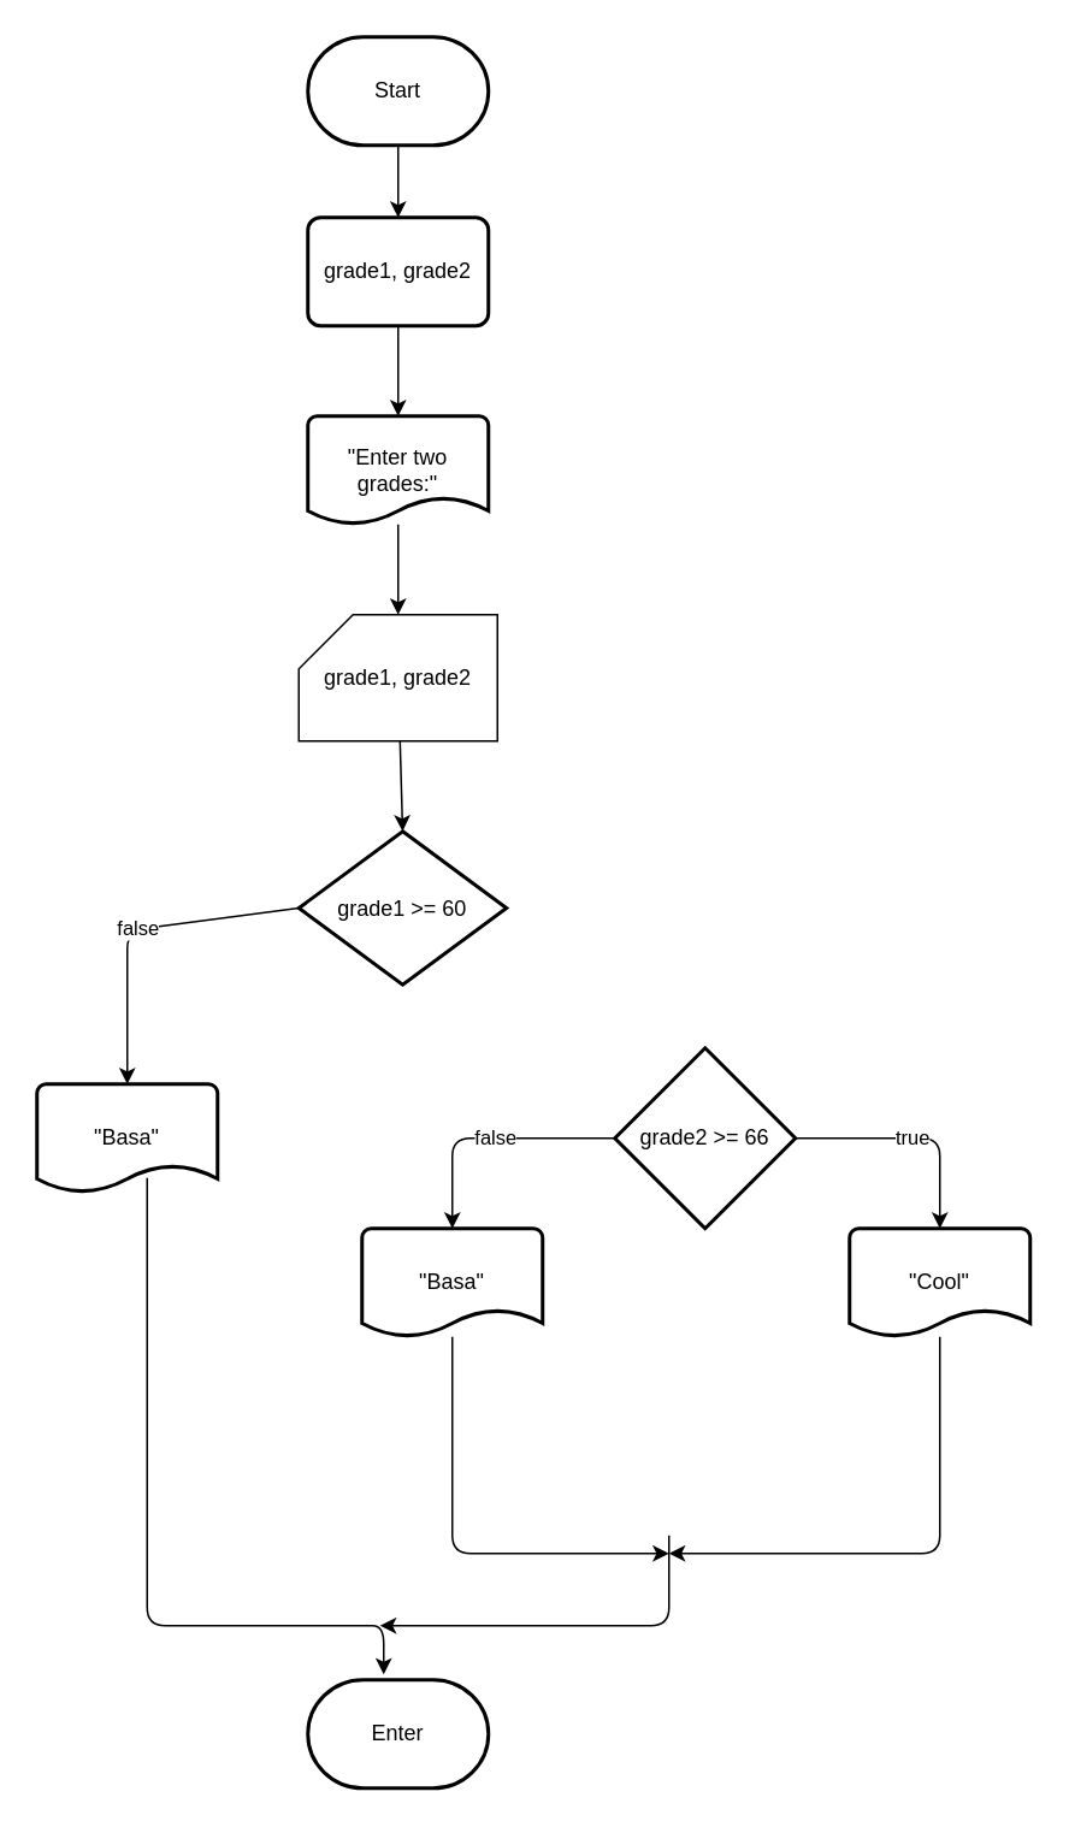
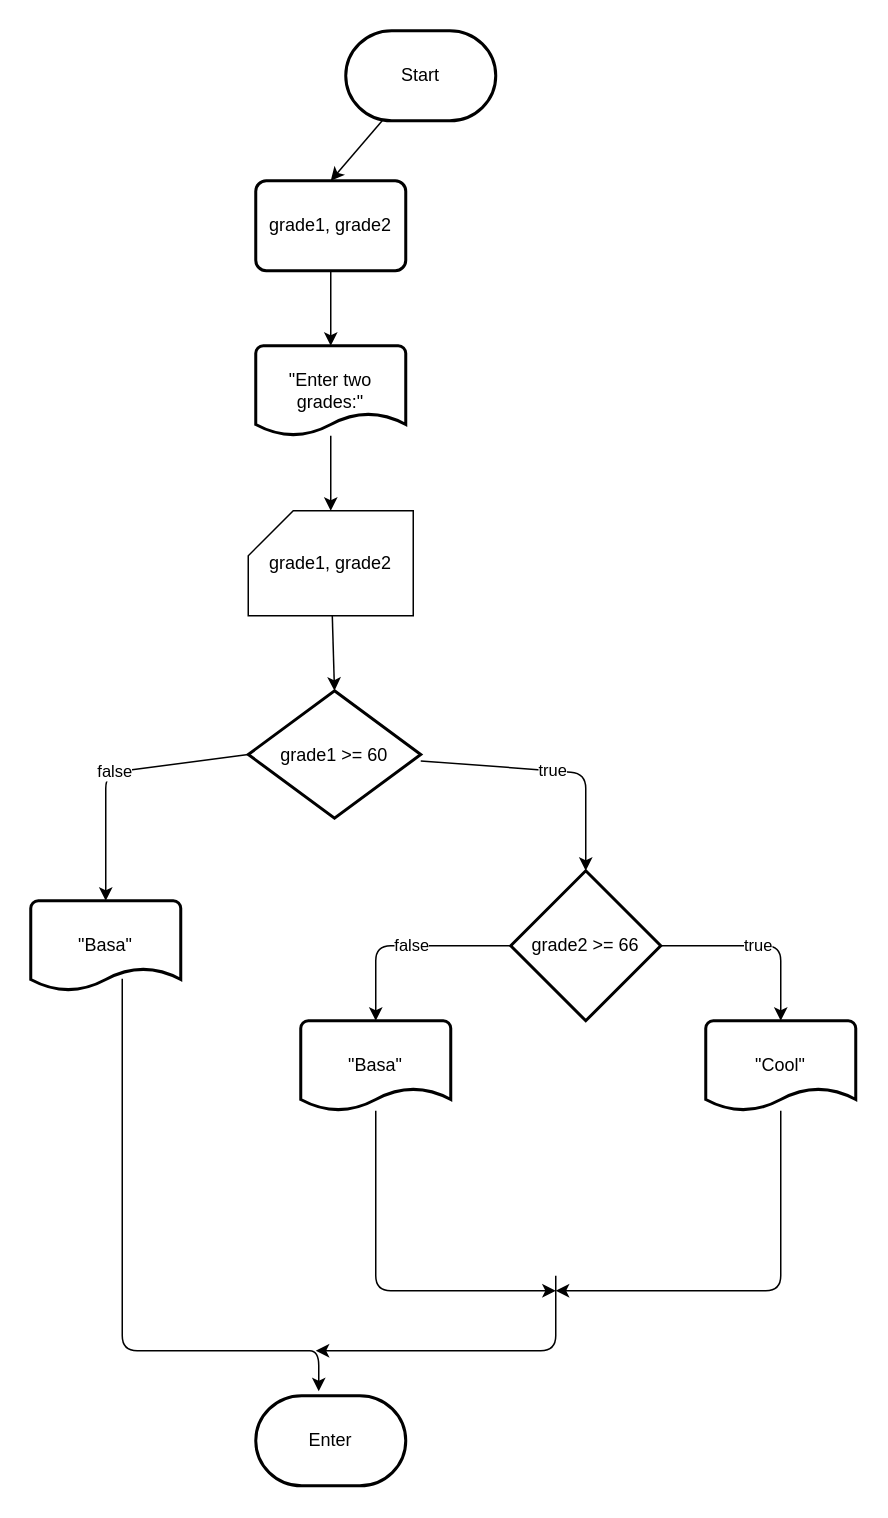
  <mxCell id="0" />
  <mxCell id="1" parent="0" />
  <mxCell id="2" style="edgeStyle=none;html=1;entryX=0.5;entryY=0;entryDx=0;entryDy=0;strokeColor=#000000;" edge="1" parent="1" source="3" target="5"><mxGeometry relative="1" as="geometry" /></mxCell>
- <mxCell id="3" value="Start" style="strokeWidth=2;html=1;shape=mxgraph.flowchart.terminator;whiteSpace=wrap;" vertex="1" parent="1"><mxGeometry x="170" y="20" width="100" height="60" as="geometry" /></mxCell>
+ <mxCell id="3" value="Start" style="strokeWidth=2;html=1;shape=mxgraph.flowchart.terminator;whiteSpace=wrap;" vertex="1" parent="1"><mxGeometry x="230" y="20" width="100" height="60" as="geometry" /></mxCell>
  <mxCell id="4" style="edgeStyle=none;html=1;entryX=0.5;entryY=0;entryDx=0;entryDy=0;entryPerimeter=0;strokeColor=#000000;" edge="1" parent="1" source="5" target="7"><mxGeometry relative="1" as="geometry" /></mxCell>
  <mxCell id="5" value="grade1, grade2" style="rounded=1;whiteSpace=wrap;html=1;absoluteArcSize=1;arcSize=14;strokeWidth=2;" vertex="1" parent="1"><mxGeometry x="170" y="120" width="100" height="60" as="geometry" /></mxCell>
  <mxCell id="6" style="edgeStyle=none;html=1;entryX=0.5;entryY=0;entryDx=0;entryDy=0;entryPerimeter=0;strokeColor=#000000;" edge="1" parent="1" source="7" target="9"><mxGeometry relative="1" as="geometry" /></mxCell>
  <mxCell id="7" value="&quot;Enter two grades:&quot;" style="strokeWidth=2;html=1;shape=mxgraph.flowchart.document2;whiteSpace=wrap;size=0.25;" vertex="1" parent="1"><mxGeometry x="170" y="230" width="100" height="60" as="geometry" /></mxCell>
  <mxCell id="8" style="edgeStyle=none;html=1;entryX=0.5;entryY=0;entryDx=0;entryDy=0;entryPerimeter=0;strokeColor=#000000;" edge="1" parent="1" source="9" target="12"><mxGeometry relative="1" as="geometry" /></mxCell>
  <mxCell id="9" value="grade1, grade2" style="shape=card;whiteSpace=wrap;html=1;" vertex="1" parent="1"><mxGeometry x="165" y="340" width="110" height="70" as="geometry" /></mxCell>
+ <mxCell id="10" value="true" style="edgeStyle=none;html=1;strokeColor=#000000;entryX=0.5;entryY=0;entryDx=0;entryDy=0;entryPerimeter=0;" edge="1" parent="1" source="12" target="18"><mxGeometry relative="1" as="geometry"><mxPoint x="400" y="515" as="targetPoint" /><Array as="points"><mxPoint x="390" y="515" /></Array></mxGeometry></mxCell>
  <mxCell id="11" value="false" style="edgeStyle=none;html=1;strokeColor=#000000;entryX=0.5;entryY=0;entryDx=0;entryDy=0;entryPerimeter=0;exitX=0;exitY=0.5;exitDx=0;exitDy=0;exitPerimeter=0;" edge="1" parent="1" source="12" target="14"><mxGeometry relative="1" as="geometry"><mxPoint x="70" y="515" as="targetPoint" /><Array as="points"><mxPoint x="70" y="515" /></Array></mxGeometry></mxCell>
  <mxCell id="12" value="grade1 &amp;gt;= 60" style="strokeWidth=2;html=1;shape=mxgraph.flowchart.decision;whiteSpace=wrap;" vertex="1" parent="1"><mxGeometry x="165" y="460" width="115" height="85" as="geometry" /></mxCell>
  <mxCell id="13" style="edgeStyle=none;html=1;strokeColor=#000000;exitX=0.61;exitY=0.867;exitDx=0;exitDy=0;exitPerimeter=0;entryX=0.42;entryY=-0.05;entryDx=0;entryDy=0;entryPerimeter=0;" edge="1" parent="1" source="14" target="23"><mxGeometry relative="1" as="geometry"><mxPoint x="220" y="880" as="targetPoint" /><Array as="points"><mxPoint x="81" y="900" /><mxPoint x="190" y="900" /><mxPoint x="212" y="900" /></Array></mxGeometry></mxCell>
  <mxCell id="14" value="&quot;Basa&quot;" style="strokeWidth=2;html=1;shape=mxgraph.flowchart.document2;whiteSpace=wrap;size=0.25;" vertex="1" parent="1"><mxGeometry x="20" y="600" width="100" height="60" as="geometry" /></mxCell>
  <mxCell id="15" style="edgeStyle=none;html=1;entryX=0.5;entryY=0;entryDx=0;entryDy=0;entryPerimeter=0;strokeColor=#000000;" edge="1" parent="1" source="18" target="20"><mxGeometry relative="1" as="geometry"><Array as="points"><mxPoint x="250" y="630" /></Array></mxGeometry></mxCell>
  <mxCell id="16" value="false" style="edgeLabel;html=1;align=center;verticalAlign=middle;resizable=0;points=[];" vertex="1" connectable="0" parent="15"><mxGeometry x="-0.045" y="-1" relative="1" as="geometry"><mxPoint as="offset" /></mxGeometry></mxCell>
  <mxCell id="17" value="true" style="edgeStyle=none;html=1;entryX=0.5;entryY=0;entryDx=0;entryDy=0;entryPerimeter=0;strokeColor=#000000;" edge="1" parent="1" source="18" target="22"><mxGeometry relative="1" as="geometry"><Array as="points"><mxPoint x="520" y="630" /></Array></mxGeometry></mxCell>
  <mxCell id="18" value="grade2 &amp;gt;= 66" style="strokeWidth=2;html=1;shape=mxgraph.flowchart.decision;whiteSpace=wrap;" vertex="1" parent="1"><mxGeometry x="340" y="580" width="100" height="100" as="geometry" /></mxCell>
  <mxCell id="19" style="edgeStyle=none;html=1;strokeColor=#000000;" edge="1" parent="1" source="20"><mxGeometry relative="1" as="geometry"><mxPoint x="370" y="860" as="targetPoint" /><Array as="points"><mxPoint x="250" y="860" /></Array></mxGeometry></mxCell>
  <mxCell id="20" value="&quot;Basa&quot;" style="strokeWidth=2;html=1;shape=mxgraph.flowchart.document2;whiteSpace=wrap;size=0.25;" vertex="1" parent="1"><mxGeometry x="200" y="680" width="100" height="60" as="geometry" /></mxCell>
  <mxCell id="21" style="edgeStyle=none;html=1;strokeColor=#000000;" edge="1" parent="1" source="22"><mxGeometry relative="1" as="geometry"><mxPoint x="370" y="860" as="targetPoint" /><Array as="points"><mxPoint x="520" y="860" /></Array></mxGeometry></mxCell>
  <mxCell id="22" value="&quot;Cool&quot;" style="strokeWidth=2;html=1;shape=mxgraph.flowchart.document2;whiteSpace=wrap;size=0.25;" vertex="1" parent="1"><mxGeometry x="470" y="680" width="100" height="60" as="geometry" /></mxCell>
  <mxCell id="23" value="Enter" style="strokeWidth=2;html=1;shape=mxgraph.flowchart.terminator;whiteSpace=wrap;" vertex="1" parent="1"><mxGeometry x="170" y="930" width="100" height="60" as="geometry" /></mxCell>
  <mxCell id="24" value="" style="endArrow=classic;html=1;strokeColor=#000000;" edge="1" parent="1"><mxGeometry width="50" height="50" relative="1" as="geometry"><mxPoint x="370" y="850" as="sourcePoint" /><mxPoint x="210" y="900" as="targetPoint" /><Array as="points"><mxPoint x="370" y="900" /><mxPoint x="340" y="900" /></Array></mxGeometry></mxCell>
